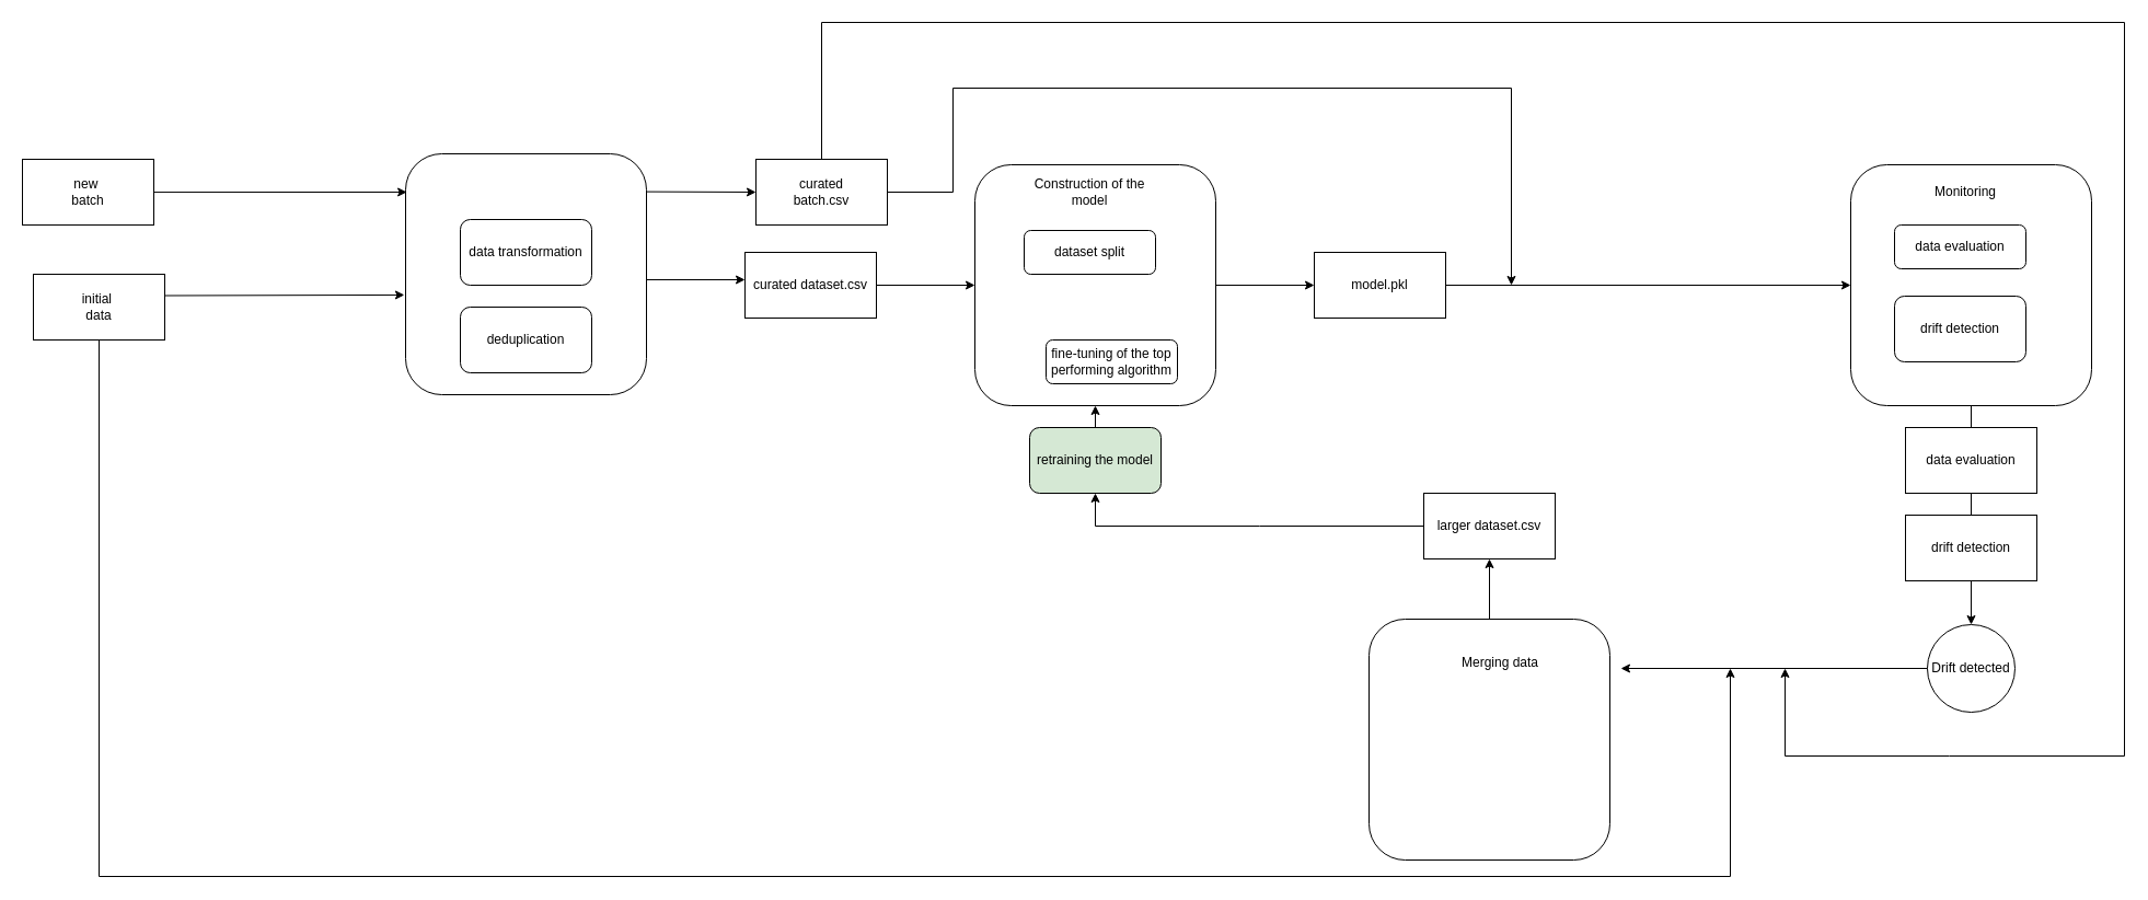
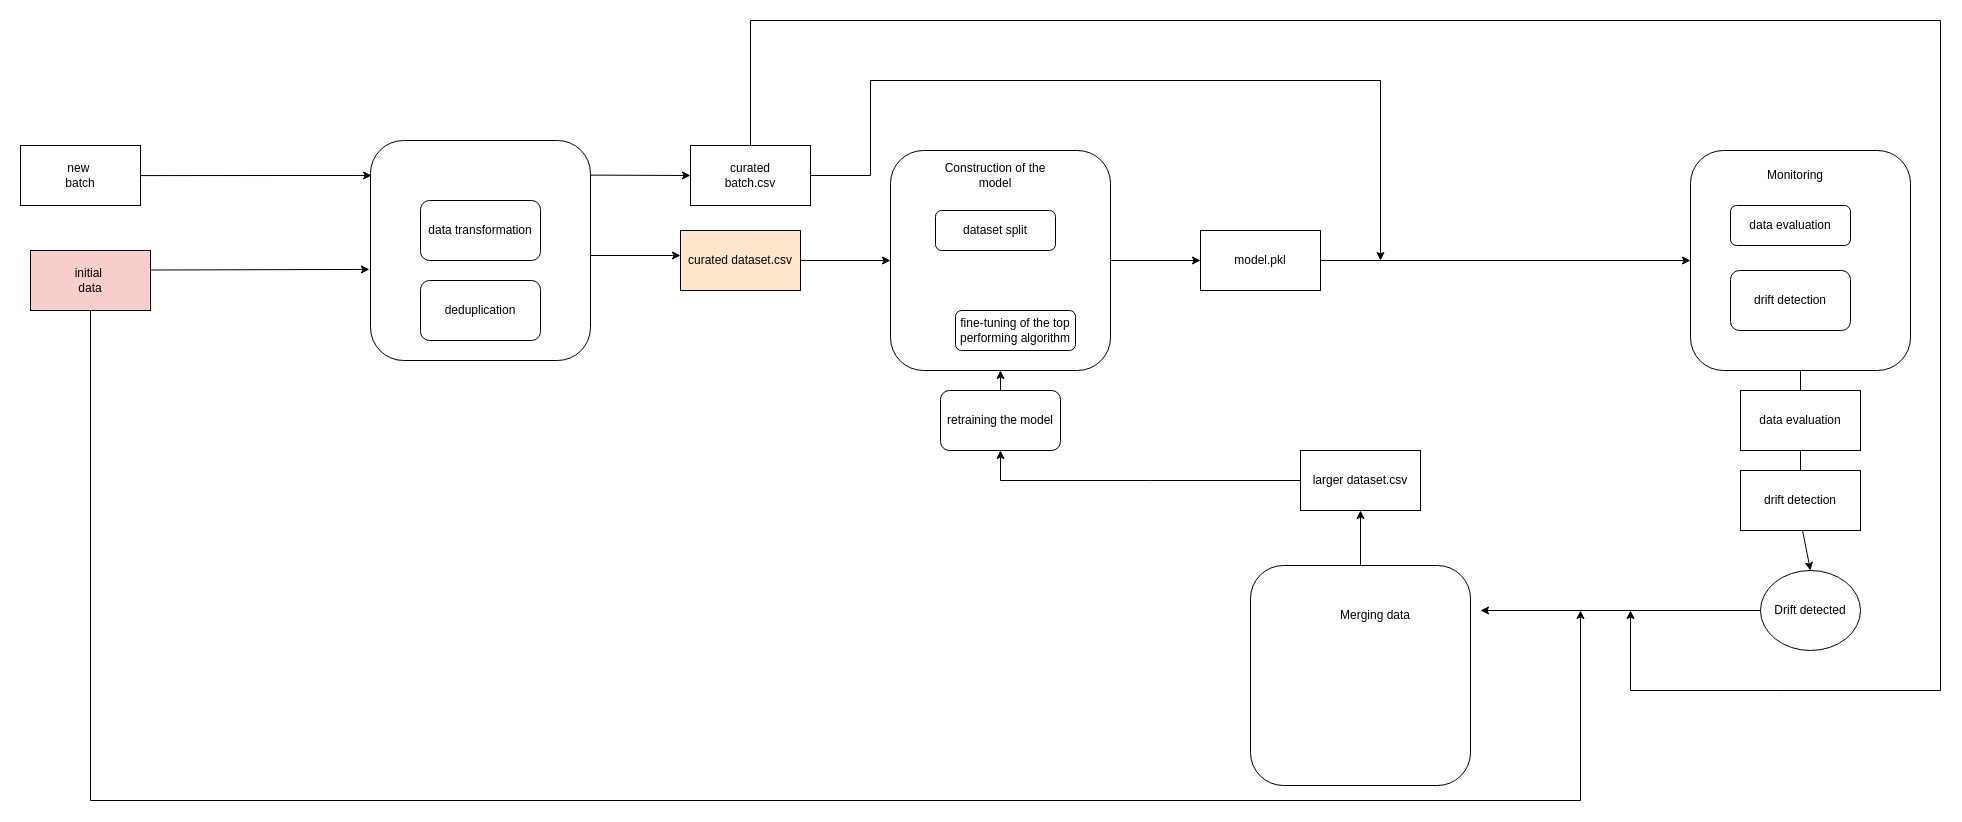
  <mxCell id="0" />
  <mxCell id="1" parent="0" />
  <mxCell id="2" value="" style="whiteSpace=wrap;html=1;aspect=fixed;rounded=1;" vertex="1" parent="1"><mxGeometry x="370" y="140" width="220" height="220" as="geometry" /></mxCell>
  <mxCell id="3" value="&lt;br&gt;" style="whiteSpace=wrap;html=1;aspect=fixed;rounded=1;" vertex="1" parent="1"><mxGeometry x="890" y="150" width="220" height="220" as="geometry" /></mxCell>
  <mxCell id="4" value="Construction of the model" style="text;html=1;strokeColor=none;fillColor=none;align=center;verticalAlign=middle;whiteSpace=wrap;rounded=0;" vertex="1" parent="1"><mxGeometry x="930" y="160" width="130" height="30" as="geometry" /></mxCell>
  <mxCell id="5" value="&lt;br&gt;" style="whiteSpace=wrap;html=1;aspect=fixed;rounded=1;" vertex="1" parent="1"><mxGeometry x="1690" y="150" width="220" height="220" as="geometry" /></mxCell>
  <mxCell id="6" value="Monitoring" style="text;html=1;strokeColor=none;fillColor=none;align=center;verticalAlign=middle;whiteSpace=wrap;rounded=0;" vertex="1" parent="1"><mxGeometry x="1730" y="160" width="130" height="30" as="geometry" /></mxCell>
- <mxCell id="7" value="initial&amp;nbsp;&lt;br&gt;data" style="rounded=0;whiteSpace=wrap;html=1;" vertex="1" parent="1"><mxGeometry x="30" y="250" width="120" height="60" as="geometry" /></mxCell>
+ <mxCell id="7" value="initial&amp;nbsp;&lt;br&gt;data" style="rounded=0;whiteSpace=wrap;html=1;fillColor=#f8cecc;" vertex="1" parent="1"><mxGeometry x="30" y="250" width="120" height="60" as="geometry" /></mxCell>
  <mxCell id="8" value="data transformation" style="rounded=1;whiteSpace=wrap;html=1;" vertex="1" parent="1"><mxGeometry x="420" y="200" width="120" height="60" as="geometry" /></mxCell>
  <mxCell id="9" value="deduplication" style="rounded=1;whiteSpace=wrap;html=1;" vertex="1" parent="1"><mxGeometry x="420" y="280" width="120" height="60" as="geometry" /></mxCell>
  <mxCell id="10" value="" style="endArrow=classic;html=1;rounded=0;" edge="1" parent="1"><mxGeometry width="50" height="50" relative="1" as="geometry"><mxPoint x="590" y="255" as="sourcePoint" /><mxPoint x="680" y="255" as="targetPoint" /></mxGeometry></mxCell>
- <mxCell id="11" value="curated dataset.csv" style="rounded=0;whiteSpace=wrap;html=1;" vertex="1" parent="1"><mxGeometry x="680" y="230" width="120" height="60" as="geometry" /></mxCell>
+ <mxCell id="11" value="curated dataset.csv" style="rounded=0;whiteSpace=wrap;html=1;fillColor=#ffe6cc;" vertex="1" parent="1"><mxGeometry x="680" y="230" width="120" height="60" as="geometry" /></mxCell>
  <mxCell id="12" value="" style="endArrow=classic;html=1;rounded=0;entryX=-0.005;entryY=0.586;entryDx=0;entryDy=0;entryPerimeter=0;" edge="1" parent="1" target="2"><mxGeometry width="50" height="50" relative="1" as="geometry"><mxPoint x="150" y="269.5" as="sourcePoint" /><mxPoint x="240" y="269.5" as="targetPoint" /></mxGeometry></mxCell>
  <mxCell id="13" value="" style="endArrow=classic;html=1;rounded=0;" edge="1" parent="1"><mxGeometry width="50" height="50" relative="1" as="geometry"><mxPoint x="800" y="260" as="sourcePoint" /><mxPoint x="890" y="260" as="targetPoint" /></mxGeometry></mxCell>
  <mxCell id="14" value="dataset split" style="rounded=1;whiteSpace=wrap;html=1;" vertex="1" parent="1"><mxGeometry x="935" y="210" width="120" height="40" as="geometry" /></mxCell>
  <mxCell id="15" value="fine-tuning of the top performing algorithm" style="rounded=1;whiteSpace=wrap;html=1;" vertex="1" parent="1"><mxGeometry x="955" y="310" width="120" height="40" as="geometry" /></mxCell>
  <mxCell id="16" value="" style="endArrow=classic;html=1;rounded=0;entryX=0;entryY=0.5;entryDx=0;entryDy=0;exitX=1;exitY=0.5;exitDx=0;exitDy=0;" edge="1" parent="1" source="22" target="5"><mxGeometry width="50" height="50" relative="1" as="geometry"><mxPoint x="1340" y="260" as="sourcePoint" /><mxPoint x="1200" y="260" as="targetPoint" /></mxGeometry></mxCell>
  <mxCell id="17" value="new&amp;nbsp;&lt;br&gt;batch" style="rounded=0;whiteSpace=wrap;html=1;" vertex="1" parent="1"><mxGeometry x="20" y="145" width="120" height="60" as="geometry" /></mxCell>
  <mxCell id="18" value="" style="endArrow=classic;html=1;rounded=0;entryX=0.005;entryY=0.159;entryDx=0;entryDy=0;entryPerimeter=0;" edge="1" parent="1" target="2"><mxGeometry width="50" height="50" relative="1" as="geometry"><mxPoint x="140" y="175.08" as="sourcePoint" /><mxPoint x="358.9" y="174.5" as="targetPoint" /></mxGeometry></mxCell>
  <mxCell id="19" value="" style="endArrow=classic;html=1;rounded=0;" edge="1" parent="1"><mxGeometry width="50" height="50" relative="1" as="geometry"><mxPoint x="590" y="174.6" as="sourcePoint" /><mxPoint x="690" y="175" as="targetPoint" /></mxGeometry></mxCell>
  <mxCell id="20" value="curated&lt;br&gt;batch.csv" style="rounded=0;whiteSpace=wrap;html=1;" vertex="1" parent="1"><mxGeometry x="690" y="145" width="120" height="60" as="geometry" /></mxCell>
  <mxCell id="21" value="" style="endArrow=classic;html=1;rounded=0;exitX=1;exitY=0.5;exitDx=0;exitDy=0;" edge="1" parent="1" source="20"><mxGeometry width="50" height="50" relative="1" as="geometry"><mxPoint x="810" y="100" as="sourcePoint" /><mxPoint x="1380" y="260" as="targetPoint" /><Array as="points"><mxPoint x="870" y="175" /><mxPoint x="870" y="80" /><mxPoint x="1380" y="80" /></Array></mxGeometry></mxCell>
  <mxCell id="22" value="model.pkl" style="rounded=0;whiteSpace=wrap;html=1;" vertex="1" parent="1"><mxGeometry x="1200" y="230" width="120" height="60" as="geometry" /></mxCell>
  <mxCell id="23" value="" style="endArrow=classic;html=1;rounded=0;" edge="1" parent="1"><mxGeometry width="50" height="50" relative="1" as="geometry"><mxPoint x="1110" y="260" as="sourcePoint" /><mxPoint x="1200" y="260" as="targetPoint" /></mxGeometry></mxCell>
- <mxCell id="24" value="Drift detected" style="ellipse;whiteSpace=wrap;html=1;aspect=fixed;rounded=1;" vertex="1" parent="1"><mxGeometry x="1760" y="570" width="80" height="80" as="geometry" /></mxCell>
+ <mxCell id="24" value="Drift detected" style="ellipse;whiteSpace=wrap;html=1;aspect=fixed;rounded=1;" vertex="1" parent="1"><mxGeometry x="1760" y="570" width="100" height="80" as="geometry" /></mxCell>
  <mxCell id="25" value="" style="endArrow=classic;html=1;rounded=0;entryX=0.5;entryY=0;entryDx=0;entryDy=0;" edge="1" parent="1" target="24"><mxGeometry width="50" height="50" relative="1" as="geometry"><mxPoint x="1800" y="520" as="sourcePoint" /><mxPoint x="2020" y="480.4" as="targetPoint" /></mxGeometry></mxCell>
  <mxCell id="26" value="" style="endArrow=classic;html=1;rounded=0;exitX=0;exitY=0.5;exitDx=0;exitDy=0;" edge="1" parent="1" source="24"><mxGeometry width="50" height="50" relative="1" as="geometry"><mxPoint x="1580" y="629.5" as="sourcePoint" /><mxPoint x="1480" y="610" as="targetPoint" /></mxGeometry></mxCell>
  <mxCell id="27" value="data evaluation" style="rounded=1;whiteSpace=wrap;html=1;" vertex="1" parent="1"><mxGeometry x="1730" y="205" width="120" height="40" as="geometry" /></mxCell>
  <mxCell id="28" value="&lt;br&gt;" style="whiteSpace=wrap;html=1;aspect=fixed;rounded=1;" vertex="1" parent="1"><mxGeometry x="1250" y="565" width="220" height="220" as="geometry" /></mxCell>
- <mxCell id="29" value="Merging data" style="text;html=1;strokeColor=none;fillColor=none;align=center;verticalAlign=middle;whiteSpace=wrap;rounded=0;" vertex="1" parent="1"><mxGeometry x="1305" y="590" width="130" height="30" as="geometry" /></mxCell>
+ <mxCell id="29" value="Merging data" style="text;html=1;strokeColor=none;fillColor=none;align=center;verticalAlign=middle;whiteSpace=wrap;rounded=0;" vertex="1" parent="1"><mxGeometry x="1310" y="600" width="130" height="30" as="geometry" /></mxCell>
  <mxCell id="30" value="" style="endArrow=classic;html=1;rounded=0;exitX=0.5;exitY=1;exitDx=0;exitDy=0;" edge="1" parent="1" source="7"><mxGeometry width="50" height="50" relative="1" as="geometry"><mxPoint x="90" y="390" as="sourcePoint" /><mxPoint x="1580" y="610" as="targetPoint" /><Array as="points"><mxPoint x="90" y="800" /><mxPoint x="1580" y="800" /></Array></mxGeometry></mxCell>
  <mxCell id="31" value="data evaluation" style="rounded=0;whiteSpace=wrap;html=1;" vertex="1" parent="1"><mxGeometry x="1740" y="390" width="120" height="60" as="geometry" /></mxCell>
  <mxCell id="32" value="drift detection" style="rounded=0;whiteSpace=wrap;html=1;" vertex="1" parent="1"><mxGeometry x="1740" y="470" width="120" height="60" as="geometry" /></mxCell>
  <mxCell id="33" value="" style="endArrow=none;html=1;rounded=0;entryX=0.5;entryY=1;entryDx=0;entryDy=0;exitX=0.5;exitY=0;exitDx=0;exitDy=0;" edge="1" parent="1" source="31" target="5"><mxGeometry width="50" height="50" relative="1" as="geometry"><mxPoint x="1160" y="430" as="sourcePoint" /><mxPoint x="1210" y="380" as="targetPoint" /></mxGeometry></mxCell>
  <mxCell id="34" value="" style="endArrow=none;html=1;rounded=0;exitX=0.5;exitY=0;exitDx=0;exitDy=0;" edge="1" parent="1" source="32" target="31"><mxGeometry width="50" height="50" relative="1" as="geometry"><mxPoint x="1810" y="400" as="sourcePoint" /><mxPoint x="1800" y="460" as="targetPoint" /></mxGeometry></mxCell>
  <mxCell id="35" value="drift detection" style="rounded=1;whiteSpace=wrap;html=1;" vertex="1" parent="1"><mxGeometry x="1730" y="270" width="120" height="60" as="geometry" /></mxCell>
  <mxCell id="36" value="" style="endArrow=classic;html=1;rounded=0;exitX=0.5;exitY=0;exitDx=0;exitDy=0;" edge="1" parent="1" source="20"><mxGeometry width="50" height="50" relative="1" as="geometry"><mxPoint x="1160" y="430" as="sourcePoint" /><mxPoint x="1630" y="610" as="targetPoint" /><Array as="points"><mxPoint x="750" y="20" /><mxPoint x="1940" y="20" /><mxPoint x="1940" y="690" /><mxPoint x="1780" y="690" /><mxPoint x="1630" y="690" /></Array></mxGeometry></mxCell>
- <mxCell id="37" value="retraining the model" style="rounded=1;whiteSpace=wrap;html=1;fillColor=#d5e8d4;" vertex="1" parent="1"><mxGeometry y="390" width="120" height="60" as="geometry" x="940" /></mxCell>
+ <mxCell id="37" value="retraining the model" style="rounded=1;whiteSpace=wrap;html=1;" vertex="1" parent="1"><mxGeometry y="390" width="120" height="60" as="geometry" x="940" /></mxCell>
  <mxCell id="38" value="" style="endArrow=classic;html=1;rounded=0;entryX=0.5;entryY=1;entryDx=0;entryDy=0;exitX=0;exitY=0.5;exitDx=0;exitDy=0;" edge="1" parent="1" source="40" target="37"><mxGeometry width="50" height="50" relative="1" as="geometry"><mxPoint x="1220" y="480" as="sourcePoint" /><mxPoint x="1210" y="380" as="targetPoint" /><Array as="points"><mxPoint x="1150" y="480" /><mxPoint x="1000" y="480" /></Array></mxGeometry></mxCell>
  <mxCell id="39" value="" style="endArrow=classic;html=1;rounded=0;exitX=0.5;exitY=0;exitDx=0;exitDy=0;entryX=0.5;entryY=1;entryDx=0;entryDy=0;" edge="1" parent="1" source="37" target="3"><mxGeometry width="50" height="50" relative="1" as="geometry"><mxPoint x="1160" y="430" as="sourcePoint" /><mxPoint x="1370" y="260" as="targetPoint" /></mxGeometry></mxCell>
  <mxCell id="40" value="larger dataset.csv" style="rounded=0;whiteSpace=wrap;html=1;" vertex="1" parent="1"><mxGeometry x="1300" y="450" width="120" height="60" as="geometry" /></mxCell>
  <mxCell id="41" value="" style="endArrow=classic;html=1;rounded=0;entryX=0.5;entryY=1;entryDx=0;entryDy=0;" edge="1" parent="1" source="28" target="40"><mxGeometry width="50" height="50" relative="1" as="geometry"><mxPoint x="1160" y="430" as="sourcePoint" /><mxPoint x="1210" y="380" as="targetPoint" /></mxGeometry></mxCell>
